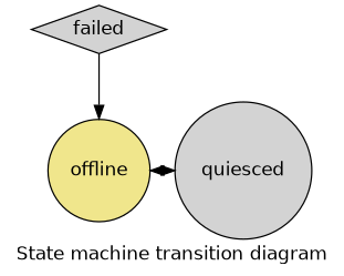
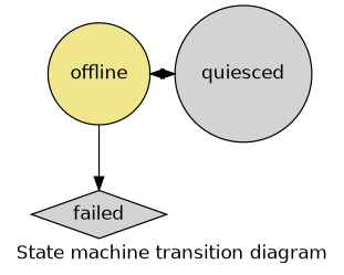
  digraph {
    fontname=helvetica
    label="State machine transition diagram"
    node [fillcolor=lightgrey fontname=helvetica shape=circle style=filled]
    edge [fontname=helvetica]
    offline [fillcolor=khaki]
    quiesced
    failed [shape=diamond]
    subgraph sub_1 {
      rank=same
      offline
      quiesced
    }
    offline -> quiesced [dir=both]
-   failed -> offline [dir=forward]
+   offline -> failed [dir=forward]
  }
